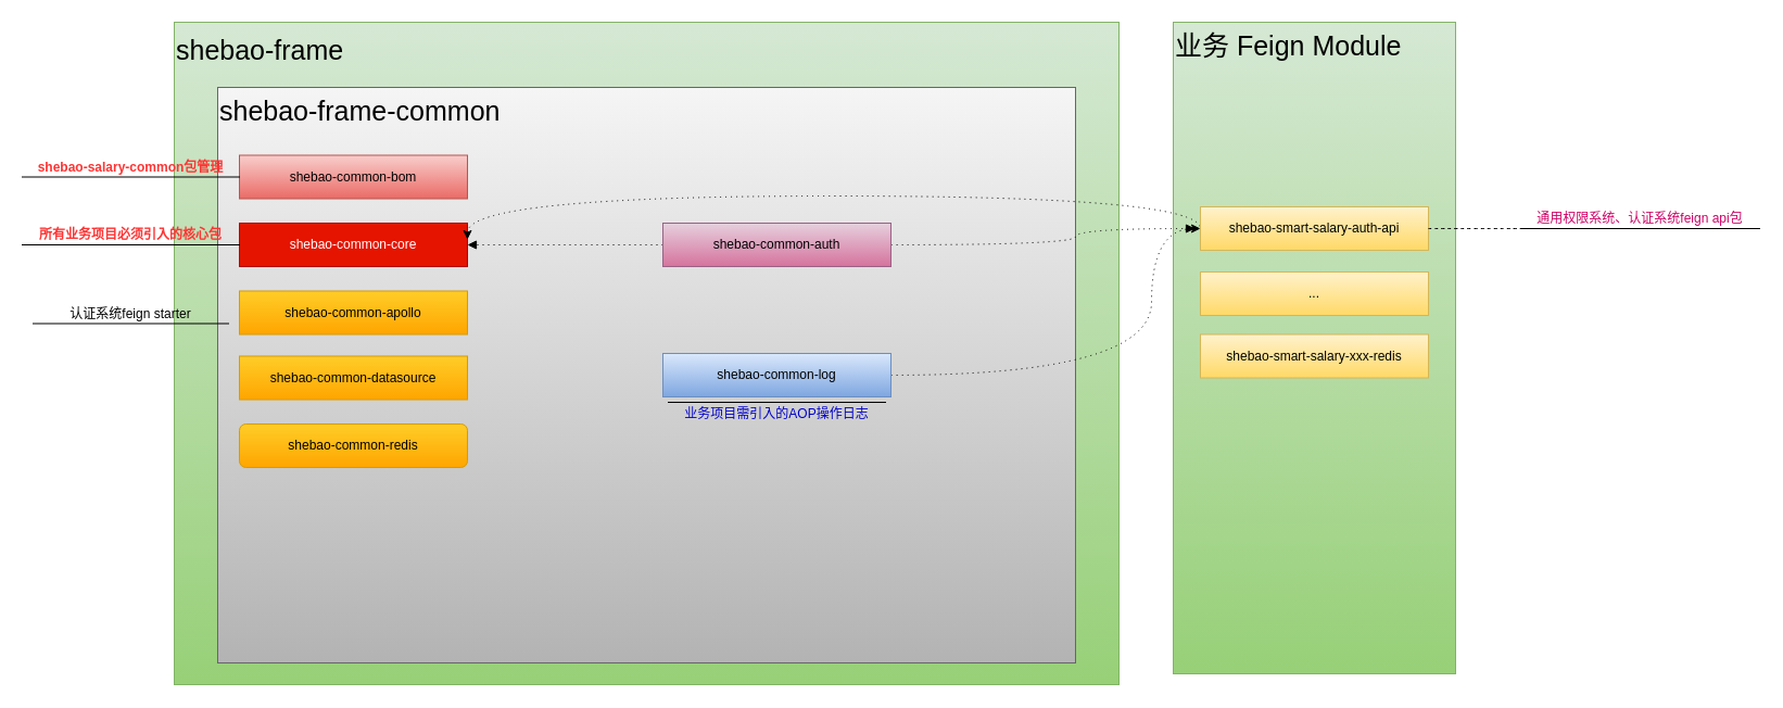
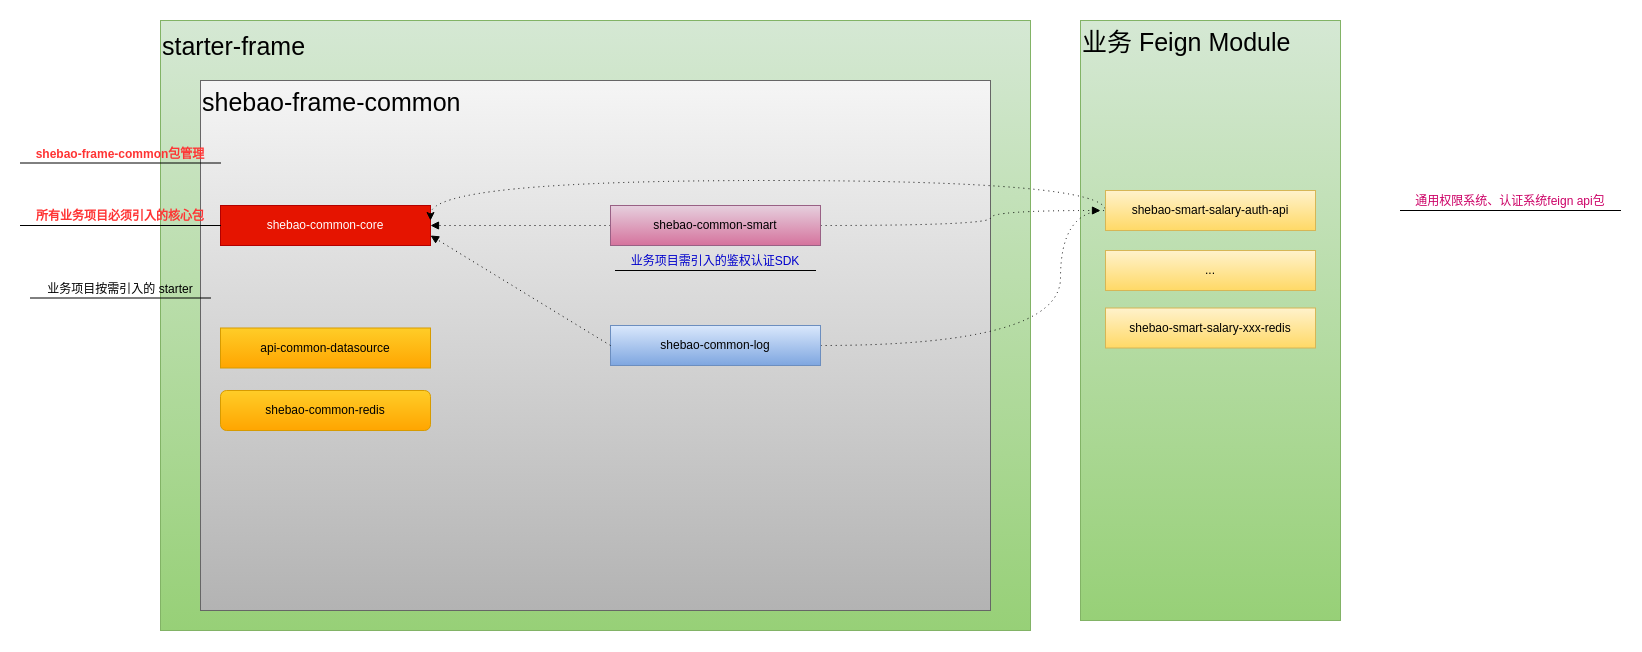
  <mxCell id="0" />
  <mxCell id="1" parent="0" />
  <mxCell id="2" value="业务 Feign Module" style="rounded=0;whiteSpace=wrap;html=1;fontSize=25;align=left;verticalAlign=top;fillColor=#d5e8d4;strokeColor=#82b366;gradientColor=#97d077;" parent="1" vertex="1"><mxGeometry x="1080" y="20" width="260" height="600" as="geometry" /></mxCell>
- <mxCell id="3" value="&lt;font style=&quot;font-size: 25px&quot;&gt;shebao-frame&lt;/font&gt;" style="rounded=0;whiteSpace=wrap;html=1;align=left;verticalAlign=top;fontSize=30;fillColor=#d5e8d4;strokeColor=#82b366;gradientColor=#97d077;" parent="1" vertex="1"><mxGeometry x="160" y="20" width="870" height="610" as="geometry" /></mxCell>
+ <mxCell id="3" value="&lt;font style=&quot;font-size: 25px&quot;&gt;starter-frame&lt;/font&gt;" style="rounded=0;whiteSpace=wrap;html=1;align=left;verticalAlign=top;fontSize=30;fillColor=#d5e8d4;strokeColor=#82b366;gradientColor=#97d077;" parent="1" vertex="1"><mxGeometry x="160" y="20" width="870" height="610" as="geometry" /></mxCell>
  <mxCell id="4" value="shebao-frame-common" style="rounded=0;whiteSpace=wrap;html=1;align=left;verticalAlign=top;fontSize=25;gradientColor=#b3b3b3;fillColor=#f5f5f5;strokeColor=#666666;" parent="1" vertex="1"><mxGeometry x="200" y="80" width="790" height="530" as="geometry" /></mxCell>
- <mxCell id="5" value="shebao-common-apollo" style="rounded=0;whiteSpace=wrap;html=1;fillColor=#ffcd28;strokeColor=#d79b00;gradientColor=#ffa500;" parent="1" vertex="1"><mxGeometry x="220" y="267.5" width="210" height="40" as="geometry" /></mxCell>
  <mxCell id="6" style="rounded=0;orthogonalLoop=1;jettySize=auto;html=1;fontSize=30;entryX=1;entryY=0.5;entryDx=0;entryDy=0;dashed=1;strokeWidth=1;startArrow=none;startFill=0;endArrow=block;endFill=1;dashPattern=1 4;" parent="1" source="8" target="9" edge="1"><mxGeometry relative="1" as="geometry"><mxPoint x="460" y="215" as="targetPoint" /></mxGeometry></mxCell>
  <mxCell id="7" style="edgeStyle=orthogonalEdgeStyle;rounded=0;orthogonalLoop=1;jettySize=auto;html=1;dashed=1;dashPattern=1 4;startArrow=none;startFill=0;endArrow=block;endFill=1;strokeWidth=1;curved=1;" edge="1" parent="1" source="8"><mxGeometry relative="1" as="geometry"><mxPoint x="1100" y="210" as="targetPoint" /><Array as="points"><mxPoint x="990" y="225" /><mxPoint x="990" y="210" /></Array></mxGeometry></mxCell>
- <mxCell id="8" value="shebao-common-auth" style="rounded=0;whiteSpace=wrap;html=1;fillColor=#e6d0de;strokeColor=#996185;gradientColor=#d5739d;" parent="1" vertex="1"><mxGeometry x="610" y="205" width="210" height="40" as="geometry" /></mxCell>
+ <mxCell id="8" value="shebao-common-smart" style="rounded=0;whiteSpace=wrap;html=1;fillColor=#e6d0de;strokeColor=#996185;gradientColor=#d5739d;" parent="1" vertex="1"><mxGeometry x="610" y="205" width="210" height="40" as="geometry" /></mxCell>
  <mxCell id="9" value="shebao-common-core" style="rounded=0;whiteSpace=wrap;html=1;fillColor=#e51400;strokeColor=#B20000;fontColor=#ffffff;" parent="1" vertex="1"><mxGeometry x="220" y="205" width="210" height="40" as="geometry" /></mxCell>
- <mxCell id="10" value="shebao-common-bom" style="rounded=0;whiteSpace=wrap;html=1;fillColor=#f8cecc;strokeColor=#b85450;gradientColor=#ea6b66;" parent="1" vertex="1"><mxGeometry x="220" y="142.5" width="210" height="40" as="geometry" /></mxCell>
  <mxCell id="11" value="shebao-common-redis" style="whiteSpace=wrap;html=1;fillColor=#ffcd28;strokeColor=#d79b00;gradientColor=#ffa500;rounded=1;" parent="1" vertex="1"><mxGeometry x="220" y="390" width="210" height="40" as="geometry" /></mxCell>
- <mxCell id="12" value="shebao-common-datasource" style="rounded=0;whiteSpace=wrap;html=1;fillColor=#ffcd28;strokeColor=#d79b00;gradientColor=#ffa500;" parent="1" vertex="1"><mxGeometry x="220" y="327.5" width="210" height="40" as="geometry" /></mxCell>
+ <mxCell id="12" value="api-common-datasource" style="rounded=0;whiteSpace=wrap;html=1;fillColor=#ffcd28;strokeColor=#d79b00;gradientColor=#ffa500;" parent="1" vertex="1"><mxGeometry x="220" y="327.5" width="210" height="40" as="geometry" /></mxCell>
  <mxCell id="13" style="rounded=0;orthogonalLoop=1;jettySize=auto;html=1;fontSize=30;entryX=0;entryY=0.5;entryDx=0;entryDy=0;dashed=1;strokeWidth=1;startArrow=classic;startFill=1;endArrow=none;endFill=0;edgeStyle=orthogonalEdgeStyle;curved=1;dashPattern=1 4;" parent="1" target="16" edge="1"><mxGeometry relative="1" as="geometry"><mxPoint x="430" y="220" as="sourcePoint" /><Array as="points"><mxPoint x="430" y="180" /><mxPoint x="1105" y="180" /></Array></mxGeometry></mxCell>
- <mxCell id="14" style="edgeStyle=orthogonalEdgeStyle;rounded=0;orthogonalLoop=1;jettySize=auto;html=1;entryX=0;entryY=0.5;entryDx=0;entryDy=0;curved=1;dashed=1;strokeWidth=1;dashPattern=1 4;" parent="1" source="15" target="16" edge="1"><mxGeometry relative="1" as="geometry"><Array as="points"><mxPoint x="1060" y="345" /><mxPoint x="1060" y="210" /></Array></mxGeometry></mxCell>
+ <mxCell id="14" style="edgeStyle=orthogonalEdgeStyle;rounded=0;orthogonalLoop=1;jettySize=auto;html=1;entryX=0;entryY=0.5;entryDx=0;entryDy=0;curved=1;dashed=1;strokeWidth=1;dashPattern=1 4;endArrow=none;" parent="1" source="15" target="16" edge="1"><mxGeometry relative="1" as="geometry"><Array as="points"><mxPoint x="1060" y="345" /><mxPoint x="1060" y="210" /></Array></mxGeometry></mxCell>
  <mxCell id="15" value="shebao-common-log" style="rounded=0;whiteSpace=wrap;html=1;fillColor=#dae8fc;strokeColor=#6c8ebf;gradientColor=#7ea6e0;" parent="1" vertex="1"><mxGeometry x="610" y="325" width="210" height="40" as="geometry" /></mxCell>
  <mxCell id="16" value="shebao-smart-salary-auth-api" style="rounded=0;whiteSpace=wrap;html=1;fillColor=#fff2cc;strokeColor=#d6b656;gradientColor=#ffd966;" parent="1" vertex="1"><mxGeometry x="1105" y="190" width="210" height="40" as="geometry" /></mxCell>
  <mxCell id="17" value="..." style="rounded=0;whiteSpace=wrap;html=1;fillColor=#fff2cc;strokeColor=#d6b656;gradientColor=#ffd966;" parent="1" vertex="1"><mxGeometry x="1105" y="250" width="210" height="40" as="geometry" /></mxCell>
  <mxCell id="18" value="shebao-smart-salary-xxx-redis" style="rounded=0;whiteSpace=wrap;html=1;fillColor=#fff2cc;strokeColor=#d6b656;gradientColor=#ffd966;" parent="1" vertex="1"><mxGeometry x="1105" y="307.5" width="210" height="40" as="geometry" /></mxCell>
- <mxCell id="19" value="shebao-salary-common包管理" style="whiteSpace=wrap;html=1;shape=partialRectangle;top=0;left=0;bottom=1;right=0;points=[[0,1],[1,1]];fillColor=none;align=center;verticalAlign=bottom;routingCenterY=0.5;snapToPoint=1;recursiveResize=0;autosize=1;treeFolding=1;treeMoving=1;newEdgeStyle={&quot;edgeStyle&quot;:&quot;entityRelationEdgeStyle&quot;,&quot;startArrow&quot;:&quot;none&quot;,&quot;endArrow&quot;:&quot;none&quot;,&quot;segment&quot;:10,&quot;curved&quot;:1};fontSize=12;fontStyle=1;fontColor=#FF3333;" parent="1" vertex="1"><mxGeometry x="20" y="142.5" width="200" height="20" as="geometry" /></mxCell>
+ <mxCell id="19" value="shebao-frame-common包管理" style="whiteSpace=wrap;html=1;shape=partialRectangle;top=0;left=0;bottom=1;right=0;points=[[0,1],[1,1]];fillColor=none;align=center;verticalAlign=bottom;routingCenterY=0.5;snapToPoint=1;recursiveResize=0;autosize=1;treeFolding=1;treeMoving=1;newEdgeStyle={&quot;edgeStyle&quot;:&quot;entityRelationEdgeStyle&quot;,&quot;startArrow&quot;:&quot;none&quot;,&quot;endArrow&quot;:&quot;none&quot;,&quot;segment&quot;:10,&quot;curved&quot;:1};fontSize=12;fontStyle=1;fontColor=#FF3333;" parent="1" vertex="1"><mxGeometry x="20" y="142.5" width="200" height="20" as="geometry" /></mxCell>
  <mxCell id="20" value="所有业务项目必须引入的核心包" style="whiteSpace=wrap;html=1;shape=partialRectangle;top=0;left=0;bottom=1;right=0;points=[[0,1],[1,1]];fillColor=none;align=center;verticalAlign=bottom;routingCenterY=0.5;snapToPoint=1;recursiveResize=0;autosize=1;treeFolding=1;treeMoving=1;newEdgeStyle={&quot;edgeStyle&quot;:&quot;entityRelationEdgeStyle&quot;,&quot;startArrow&quot;:&quot;none&quot;,&quot;endArrow&quot;:&quot;none&quot;,&quot;segment&quot;:10,&quot;curved&quot;:1};fontSize=12;fontColor=#FF3333;fontStyle=1" parent="1" vertex="1"><mxGeometry x="20" y="205" width="200" height="20" as="geometry" /></mxCell>
- <mxCell id="21" value="认证系统feign starter" style="whiteSpace=wrap;html=1;shape=partialRectangle;top=0;left=0;bottom=1;right=0;points=[[0,1],[1,1]];fillColor=none;align=center;verticalAlign=bottom;routingCenterY=0.5;snapToPoint=1;recursiveResize=0;autosize=1;treeFolding=1;treeMoving=1;newEdgeStyle={&quot;edgeStyle&quot;:&quot;entityRelationEdgeStyle&quot;,&quot;startArrow&quot;:&quot;none&quot;,&quot;endArrow&quot;:&quot;none&quot;,&quot;segment&quot;:10,&quot;curved&quot;:1};fontSize=12;fontColor=#000000;" parent="1" vertex="1"><mxGeometry x="30" y="277.5" width="180" height="20" as="geometry" /></mxCell>
- <mxCell id="23" value="业务项目需引入的AOP操作日志" style="whiteSpace=wrap;html=1;shape=partialRectangle;top=0;left=0;bottom=1;right=0;points=[[0,1],[1,1]];fillColor=none;align=center;verticalAlign=bottom;routingCenterY=0.5;snapToPoint=1;recursiveResize=0;autosize=1;treeFolding=1;treeMoving=1;newEdgeStyle={&quot;edgeStyle&quot;:&quot;entityRelationEdgeStyle&quot;,&quot;startArrow&quot;:&quot;none&quot;,&quot;endArrow&quot;:&quot;none&quot;,&quot;segment&quot;:10,&quot;curved&quot;:1};fontSize=12;fontColor=#0000CC;direction=west;" parent="1" vertex="1"><mxGeometry x="615" y="370" width="200" height="20" as="geometry" /></mxCell>
+ <mxCell id="21" value="业务项目按需引入的 starter" style="whiteSpace=wrap;html=1;shape=partialRectangle;top=0;left=0;bottom=1;right=0;points=[[0,1],[1,1]];fillColor=none;align=center;verticalAlign=bottom;routingCenterY=0.5;snapToPoint=1;recursiveResize=0;autosize=1;treeFolding=1;treeMoving=1;newEdgeStyle={&quot;edgeStyle&quot;:&quot;entityRelationEdgeStyle&quot;,&quot;startArrow&quot;:&quot;none&quot;,&quot;endArrow&quot;:&quot;none&quot;,&quot;segment&quot;:10,&quot;curved&quot;:1};fontSize=12;fontColor=#000000;" parent="1" vertex="1"><mxGeometry x="30" y="277.5" width="180" height="20" as="geometry" /></mxCell>
+ <mxCell id="22" value="业务项目需引入的鉴权认证SDK" style="whiteSpace=wrap;html=1;shape=partialRectangle;top=0;left=0;bottom=1;right=0;points=[[0,1],[1,1]];fillColor=none;align=center;verticalAlign=bottom;routingCenterY=0.5;snapToPoint=1;recursiveResize=0;autosize=1;treeFolding=1;treeMoving=1;newEdgeStyle={&quot;edgeStyle&quot;:&quot;entityRelationEdgeStyle&quot;,&quot;startArrow&quot;:&quot;none&quot;,&quot;endArrow&quot;:&quot;none&quot;,&quot;segment&quot;:10,&quot;curved&quot;:1};fontSize=12;fontColor=#0000CC;" parent="1" vertex="1"><mxGeometry x="615" y="250" width="200" height="20" as="geometry" /></mxCell>
  <mxCell id="24" value="通用权限系统、认证系统feign api包" style="whiteSpace=wrap;html=1;shape=partialRectangle;top=0;left=0;bottom=1;right=0;points=[[0,1],[1,1]];fillColor=none;align=center;verticalAlign=bottom;routingCenterY=0.5;snapToPoint=1;recursiveResize=0;autosize=1;treeFolding=1;treeMoving=1;newEdgeStyle={&quot;edgeStyle&quot;:&quot;entityRelationEdgeStyle&quot;,&quot;startArrow&quot;:&quot;none&quot;,&quot;endArrow&quot;:&quot;none&quot;,&quot;segment&quot;:10,&quot;curved&quot;:1};fontSize=12;fontColor=#CC0066;" parent="1" vertex="1"><mxGeometry x="1400" y="190" width="220" height="20" as="geometry" /></mxCell>
- <mxCell id="25" value="" style="edgeStyle=entityRelationEdgeStyle;startArrow=none;endArrow=none;segment=10;curved=1;dashed=1;fontSize=12;fontColor=#0000CC;exitX=1;exitY=0.5;exitDx=0;exitDy=0;" parent="1" source="16" target="24" edge="1"><mxGeometry relative="1" as="geometry"><mxPoint x="1370" y="240" as="sourcePoint" /></mxGeometry></mxCell>
+ <mxCell id="26" style="rounded=0;orthogonalLoop=1;jettySize=auto;html=1;fontSize=30;entryX=1;entryY=0.75;entryDx=0;entryDy=0;dashed=1;strokeWidth=1;startArrow=none;startFill=0;endArrow=block;endFill=1;dashPattern=1 4;exitX=0;exitY=0.5;exitDx=0;exitDy=0;" edge="1" parent="1" source="15" target="9"><mxGeometry relative="1" as="geometry"><mxPoint x="420" y="327.5" as="targetPoint" /><mxPoint x="600" y="327.5" as="sourcePoint" /></mxGeometry></mxCell>
